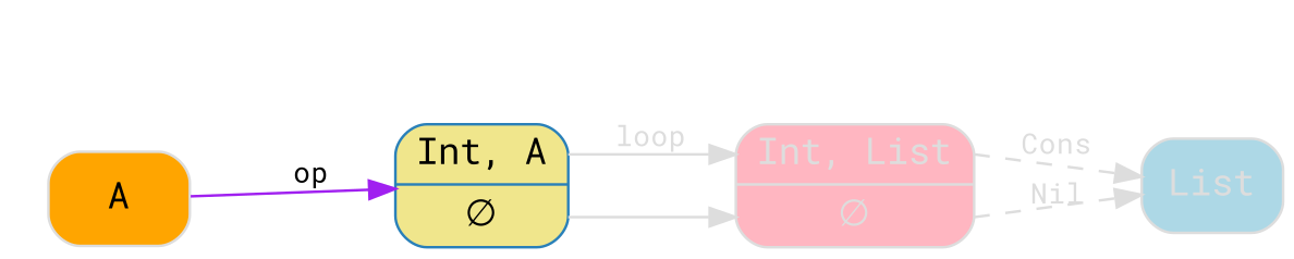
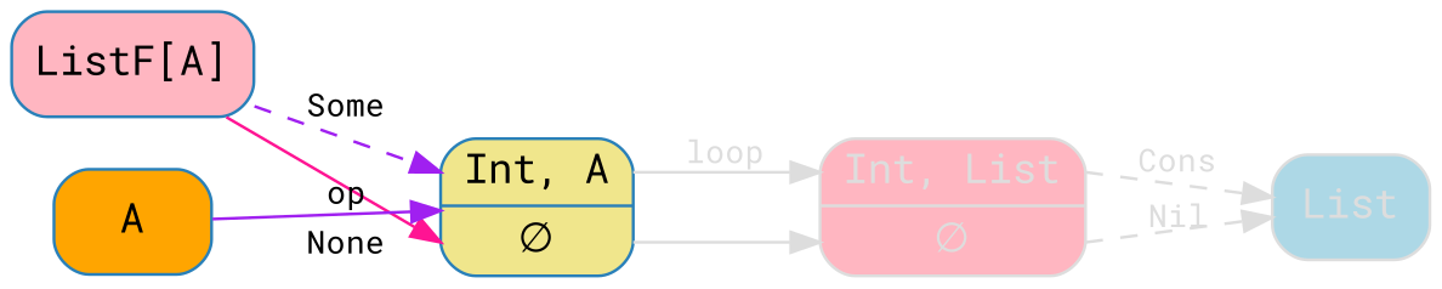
  digraph {
    fontname="Roboto Mono"
    rankdir=LR
    splines=false
    node [color="#2980B9" fillcolor=lightpink fontcolor="#000000" fontname="Roboto Mono" shape=rectangle style="rounded,filled"]
    edge [color="#dddddd" fontcolor="#dddddd" fontname="Roboto Mono" fontsize=11 style=dashed]
    n1 [color="#dddddd" fontcolor="#dddddd" label="<cons> Int, List| <nil> ∅" shape=record]
    List [color="#dddddd" fillcolor=lightblue fontcolor="#dddddd"]
    n3 [fillcolor=khaki label="<cons> Int, A| <nil> ∅" shape=record]
-   A [color="#dddddd" fillcolor=orange]
+   n4 [label="ListF[A]"]
+   A [fillcolor=orange]
    n1 -> List [label=Cons tailport=cons]
    n1 -> List [label=Nil tailport=nil]
    n3 -> n1 [headport=cons label=loop tailport=cons style=""]
    n3 -> n1 [headport=nil tailport=nil style=""]
+   n4 -> n3 [color=purple fontcolor="#000000" headport=cons label=Some]
+   n4 -> n3 [color=deeppink fontcolor="#000000" headport=nil label=None style=solid]
    A -> n3 [color=purple fontcolor="#000000" label=op style=solid]
  }
